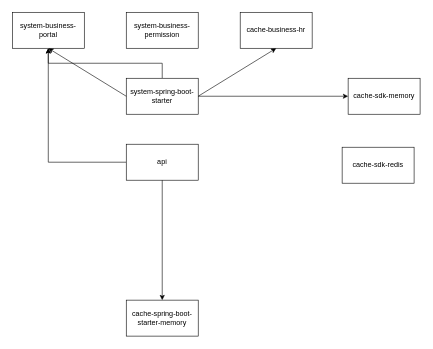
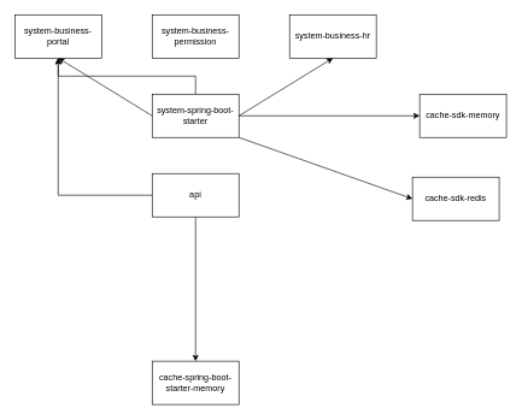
  <mxCell id="0" />
  <mxCell id="1" parent="0" />
  <mxCell id="2" style="edgeStyle=orthogonalEdgeStyle;rounded=0;orthogonalLoop=1;jettySize=auto;html=1;exitX=0.5;exitY=0;exitDx=0;exitDy=0;" edge="1" parent="1" source="4" target="10"><mxGeometry relative="1" as="geometry" /></mxCell>
  <mxCell id="3" style="edgeStyle=orthogonalEdgeStyle;rounded=0;orthogonalLoop=1;jettySize=auto;html=1;" edge="1" parent="1" source="4" target="13"><mxGeometry relative="1" as="geometry" /></mxCell>
  <mxCell id="4" value="system-spring-boot-starter" style="rounded=0;whiteSpace=wrap;html=1;" vertex="1" parent="1"><mxGeometry x="210" y="130" width="120" height="60" as="geometry" /></mxCell>
  <mxCell id="5" style="edgeStyle=orthogonalEdgeStyle;rounded=0;orthogonalLoop=1;jettySize=auto;html=1;" edge="1" parent="1" source="6" target="10"><mxGeometry relative="1" as="geometry" /></mxCell>
  <mxCell id="6" value="api" style="rounded=0;whiteSpace=wrap;html=1;" vertex="1" parent="1"><mxGeometry x="210" y="240" width="120" height="60" as="geometry" /></mxCell>
  <mxCell id="7" value="cache-spring-boot-starter-memory" style="rounded=0;whiteSpace=wrap;html=1;" vertex="1" parent="1"><mxGeometry x="210" y="500" width="120" height="60" as="geometry" /></mxCell>
- <mxCell id="8" value="cache-business-hr" style="rounded=0;whiteSpace=wrap;html=1;" vertex="1" parent="1"><mxGeometry x="400" y="20" width="120" height="60" as="geometry" /></mxCell>
+ <mxCell id="8" value="system-business-hr" style="rounded=0;whiteSpace=wrap;html=1;" vertex="1" parent="1"><mxGeometry x="400" y="20" width="120" height="60" as="geometry" /></mxCell>
  <mxCell id="9" value="system-business-permission" style="rounded=0;whiteSpace=wrap;html=1;" vertex="1" parent="1"><mxGeometry x="210" y="20" width="120" height="60" as="geometry" /></mxCell>
  <mxCell id="10" value="system-business-portal" style="rounded=0;whiteSpace=wrap;html=1;" vertex="1" parent="1"><mxGeometry x="20" y="20" width="120" height="60" as="geometry" /></mxCell>
  <mxCell id="11" value="" style="endArrow=classic;html=1;rounded=0;entryX=0.5;entryY=1;entryDx=0;entryDy=0;" edge="1" parent="1" target="10"><mxGeometry width="50" height="50" relative="1" as="geometry"><mxPoint x="210" y="160" as="sourcePoint" /><mxPoint x="460" y="240" as="targetPoint" /></mxGeometry></mxCell>
  <mxCell id="12" value="" style="endArrow=classic;html=1;rounded=0;exitX=1;exitY=0.5;exitDx=0;exitDy=0;entryX=0.5;entryY=1;entryDx=0;entryDy=0;" edge="1" parent="1" source="4" target="8"><mxGeometry width="50" height="50" relative="1" as="geometry"><mxPoint x="410" y="290" as="sourcePoint" /><mxPoint x="460" y="240" as="targetPoint" /></mxGeometry></mxCell>
  <mxCell id="13" value="cache-sdk-memory" style="rounded=0;whiteSpace=wrap;html=1;" vertex="1" parent="1"><mxGeometry x="580" y="130" width="120" height="60" as="geometry" /></mxCell>
  <mxCell id="14" value="cache-sdk-redis" style="rounded=0;whiteSpace=wrap;html=1;" vertex="1" parent="1"><mxGeometry x="570" y="245" width="120" height="60" as="geometry" /></mxCell>
  <mxCell id="15" value="" style="endArrow=classic;html=1;rounded=0;exitX=0.5;exitY=1;exitDx=0;exitDy=0;entryX=0.5;entryY=0;entryDx=0;entryDy=0;" edge="1" parent="1" source="6" target="7"><mxGeometry width="50" height="50" relative="1" as="geometry"><mxPoint x="400" y="350" as="sourcePoint" /><mxPoint x="250" y="390" as="targetPoint" /></mxGeometry></mxCell>
+ <mxCell id="16" value="" style="endArrow=classic;html=1;rounded=0;exitX=1;exitY=1;exitDx=0;exitDy=0;entryX=0;entryY=0.5;entryDx=0;entryDy=0;" edge="1" parent="1" source="4" target="14"><mxGeometry width="50" height="50" relative="1" as="geometry"><mxPoint x="400" y="350" as="sourcePoint" /><mxPoint x="450" y="300" as="targetPoint" /></mxGeometry></mxCell>
